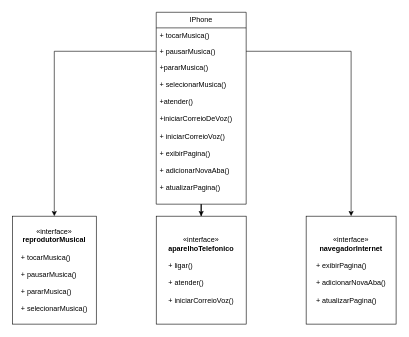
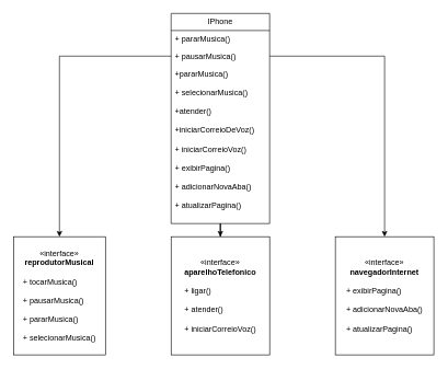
  <mxCell id="0" />
  <mxCell id="1" parent="0" />
  <mxCell id="2" value="" style="edgeStyle=orthogonalEdgeStyle;rounded=0;orthogonalLoop=1;jettySize=auto;html=1;" edge="1" parent="1" source="3" target="8"><mxGeometry relative="1" as="geometry" /></mxCell>
  <mxCell id="3" value="IPhone" style="swimlane;fontStyle=0;childLayout=stackLayout;horizontal=1;startSize=26;fillColor=none;horizontalStack=0;resizeParent=1;resizeParentMax=0;resizeLast=0;collapsible=1;marginBottom=0;whiteSpace=wrap;html=1;" vertex="1" parent="1"><mxGeometry x="260" y="20" width="150" height="320" as="geometry" /></mxCell>
- <mxCell id="4" value="+ tocarMusica()" style="text;strokeColor=none;fillColor=none;align=left;verticalAlign=top;spacingLeft=4;spacingRight=4;overflow=hidden;rotatable=0;points=[[0,0.5],[1,0.5]];portConstraint=eastwest;whiteSpace=wrap;html=1;" vertex="1" parent="3"><mxGeometry y="26" width="150" height="26" as="geometry" /></mxCell>
+ <mxCell id="4" value="+ pararMusica()" style="text;strokeColor=none;fillColor=none;align=left;verticalAlign=top;spacingLeft=4;spacingRight=4;overflow=hidden;rotatable=0;points=[[0,0.5],[1,0.5]];portConstraint=eastwest;whiteSpace=wrap;html=1;" vertex="1" parent="3"><mxGeometry y="26" width="150" height="26" as="geometry" /></mxCell>
  <mxCell id="5" value="+ pausarMusica()" style="text;strokeColor=none;fillColor=none;align=left;verticalAlign=top;spacingLeft=4;spacingRight=4;overflow=hidden;rotatable=0;points=[[0,0.5],[1,0.5]];portConstraint=eastwest;whiteSpace=wrap;html=1;" vertex="1" parent="3"><mxGeometry y="52" width="150" height="26" as="geometry" /></mxCell>
  <mxCell id="6" value="+pararMusica()&lt;div&gt;&lt;br&gt;&lt;/div&gt;&lt;div&gt;+ selecionarMusica()&lt;br&gt;&lt;div&gt;&lt;br&gt;&lt;/div&gt;&lt;div&gt;+atender()&lt;/div&gt;&lt;div&gt;&lt;br&gt;&lt;/div&gt;&lt;div&gt;+iniciarCorreioDeVoz()&lt;/div&gt;&lt;div&gt;&lt;br&gt;&lt;/div&gt;&lt;div&gt;&lt;div&gt;+ iniciarCorreioVoz()&lt;/div&gt;&lt;div&gt;&lt;br&gt;&lt;/div&gt;&lt;div&gt;+ exibirPagina()&lt;/div&gt;&lt;div&gt;&lt;br&gt;&lt;/div&gt;&lt;div&gt;+ adicionarNovaAba()&lt;/div&gt;&lt;div&gt;&lt;br&gt;&lt;/div&gt;&lt;div&gt;+ atualizarPagina()&lt;/div&gt;&lt;/div&gt;&lt;/div&gt;" style="text;strokeColor=none;fillColor=none;align=left;verticalAlign=top;spacingLeft=4;spacingRight=4;overflow=hidden;rotatable=0;points=[[0,0.5],[1,0.5]];portConstraint=eastwest;whiteSpace=wrap;html=1;" vertex="1" parent="3"><mxGeometry y="78" width="150" height="242" as="geometry" /></mxCell>
  <mxCell id="7" value="«interface»&lt;br&gt;&lt;b&gt;reprodutorMusical&lt;/b&gt;&lt;div&gt;&lt;b&gt;&lt;br&gt;&lt;/b&gt;&lt;/div&gt;&lt;div style=&quot;text-align: left;&quot;&gt;+ tocarMusica()&lt;br&gt;&lt;/div&gt;&lt;div style=&quot;text-align: left;&quot;&gt;&lt;br&gt;&lt;/div&gt;&lt;div style=&quot;text-align: left;&quot;&gt;+ pausarMusica()&lt;br&gt;&lt;/div&gt;&lt;div style=&quot;text-align: left;&quot;&gt;&lt;br&gt;&lt;/div&gt;&lt;div style=&quot;text-align: left;&quot;&gt;+ pararMusica()&lt;br&gt;&lt;/div&gt;&lt;div style=&quot;text-align: left;&quot;&gt;&lt;br&gt;&lt;/div&gt;&lt;div style=&quot;text-align: left;&quot;&gt;+ selecionarMusica()&lt;/div&gt;" style="html=1;whiteSpace=wrap;" vertex="1" parent="1"><mxGeometry x="20" y="360" width="140" height="180" as="geometry" /></mxCell>
  <mxCell id="8" value="«interface»&lt;br&gt;&lt;b&gt;aparelhoTelefonico&lt;/b&gt;&lt;br&gt;&lt;div&gt;&lt;b&gt;&lt;br&gt;&lt;/b&gt;&lt;/div&gt;&lt;div style=&quot;text-align: left;&quot;&gt;+ ligar()&lt;br&gt;&lt;/div&gt;&lt;div style=&quot;text-align: left;&quot;&gt;&lt;br&gt;&lt;/div&gt;&lt;div style=&quot;text-align: left;&quot;&gt;+ atender()&lt;br&gt;&lt;/div&gt;&lt;div style=&quot;text-align: left;&quot;&gt;&lt;br&gt;&lt;/div&gt;&lt;div style=&quot;text-align: left;&quot;&gt;+ iniciarCorreioVoz()&lt;br&gt;&lt;/div&gt;" style="html=1;whiteSpace=wrap;" vertex="1" parent="1"><mxGeometry x="260" y="360" width="150" height="180" as="geometry" /></mxCell>
  <mxCell id="9" value="«interface»&lt;br&gt;&lt;b&gt;navegadorInternet&lt;/b&gt;&lt;br&gt;&lt;div&gt;&lt;b&gt;&lt;br&gt;&lt;/b&gt;&lt;/div&gt;&lt;div style=&quot;text-align: left;&quot;&gt;+ exibirPagina()&lt;br&gt;&lt;/div&gt;&lt;div style=&quot;text-align: left;&quot;&gt;&lt;br&gt;&lt;/div&gt;&lt;div style=&quot;text-align: left;&quot;&gt;+ adicionarNovaAba()&lt;br&gt;&lt;/div&gt;&lt;div style=&quot;text-align: left;&quot;&gt;&lt;br&gt;&lt;/div&gt;&lt;div style=&quot;text-align: left;&quot;&gt;+ atualizarPagina()&lt;br&gt;&lt;/div&gt;" style="html=1;whiteSpace=wrap;" vertex="1" parent="1"><mxGeometry x="510" y="360" width="150" height="180" as="geometry" /></mxCell>
  <mxCell id="10" style="edgeStyle=orthogonalEdgeStyle;rounded=0;orthogonalLoop=1;jettySize=auto;html=1;entryX=0.5;entryY=0;entryDx=0;entryDy=0;" edge="1" parent="1" source="5" target="7"><mxGeometry relative="1" as="geometry" /></mxCell>
  <mxCell id="11" style="edgeStyle=orthogonalEdgeStyle;rounded=0;orthogonalLoop=1;jettySize=auto;html=1;exitX=1;exitY=0.5;exitDx=0;exitDy=0;entryX=0.5;entryY=0;entryDx=0;entryDy=0;" edge="1" parent="1" source="5" target="9"><mxGeometry relative="1" as="geometry" /></mxCell>
